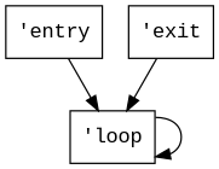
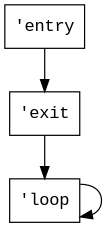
  digraph {
    fontname="Liberation Mono"
    node [fontname="Liberation Mono" shape=box]
    edge [fontname="Liberation Mono"]
    n1 [label="'entry"]
    n2 [label="'loop"]
    n3 [label="'exit"]
-   n1 -> n2
+   n1 -> n3
    n2 -> n2
    n3 -> n2
  }
